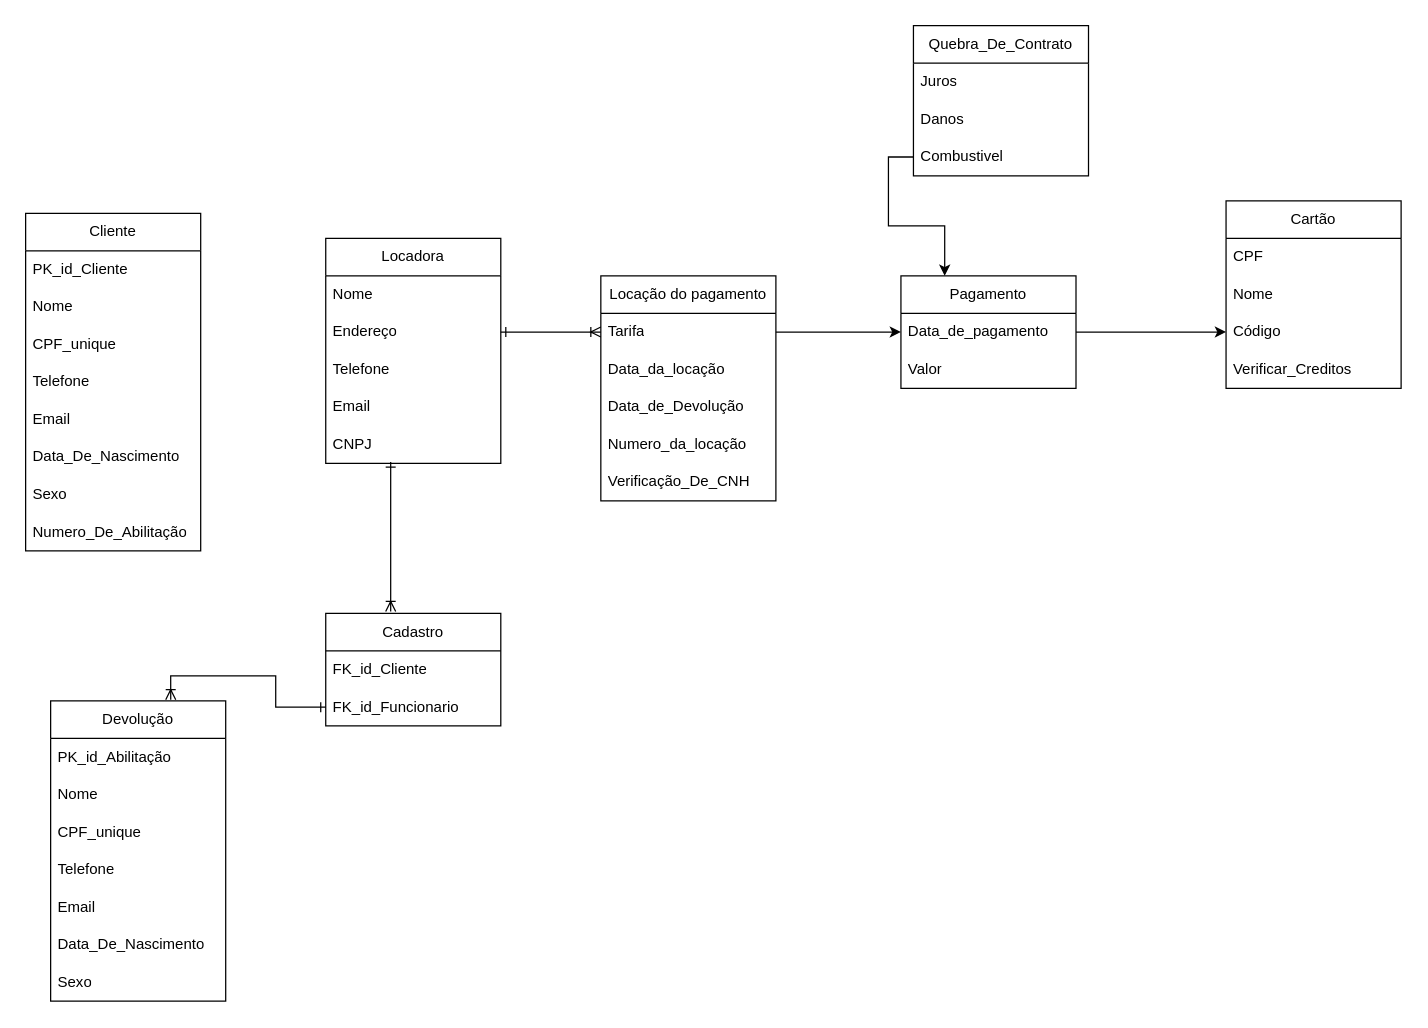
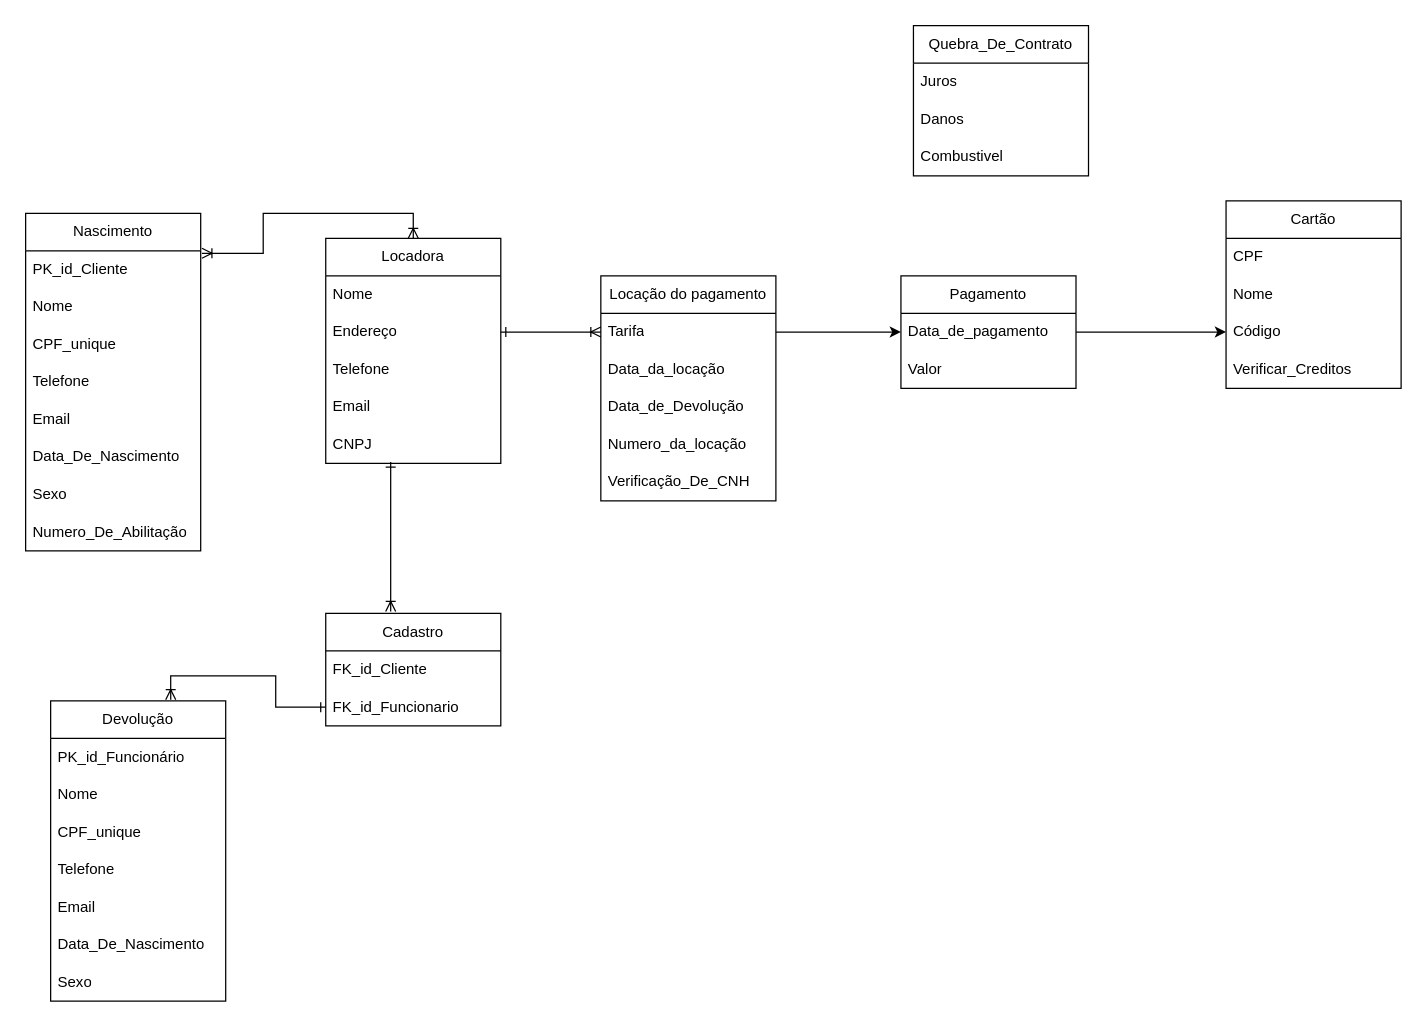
  <mxCell id="0" />
  <mxCell id="1" parent="0" />
- <mxCell id="2" value="Cliente" style="swimlane;fontStyle=0;childLayout=stackLayout;horizontal=1;startSize=30;horizontalStack=0;resizeParent=1;resizeParentMax=0;resizeLast=0;collapsible=1;marginBottom=0;whiteSpace=wrap;html=1;" parent="1" vertex="1"><mxGeometry x="20" y="170" width="140" height="270" as="geometry" /></mxCell>
+ <mxCell id="2" value="Nascimento" style="swimlane;fontStyle=0;childLayout=stackLayout;horizontal=1;startSize=30;horizontalStack=0;resizeParent=1;resizeParentMax=0;resizeLast=0;collapsible=1;marginBottom=0;whiteSpace=wrap;html=1;" parent="1" vertex="1"><mxGeometry x="20" y="170" width="140" height="270" as="geometry" /></mxCell>
  <mxCell id="3" value="PK_id_Cliente" style="text;strokeColor=none;fillColor=none;align=left;verticalAlign=middle;spacingLeft=4;spacingRight=4;overflow=hidden;points=[[0,0.5],[1,0.5]];portConstraint=eastwest;rotatable=0;whiteSpace=wrap;html=1;" parent="2" vertex="1"><mxGeometry y="30" width="140" height="30" as="geometry" /></mxCell>
  <mxCell id="4" value="Nome" style="text;strokeColor=none;fillColor=none;align=left;verticalAlign=middle;spacingLeft=4;spacingRight=4;overflow=hidden;points=[[0,0.5],[1,0.5]];portConstraint=eastwest;rotatable=0;whiteSpace=wrap;html=1;" vertex="1" parent="2"><mxGeometry y="60" width="140" height="30" as="geometry" /></mxCell>
  <mxCell id="5" value="CPF_unique" style="text;strokeColor=none;fillColor=none;align=left;verticalAlign=middle;spacingLeft=4;spacingRight=4;overflow=hidden;points=[[0,0.5],[1,0.5]];portConstraint=eastwest;rotatable=0;whiteSpace=wrap;html=1;" vertex="1" parent="2"><mxGeometry y="90" width="140" height="30" as="geometry" /></mxCell>
  <mxCell id="6" value="Telefone" style="text;strokeColor=none;fillColor=none;align=left;verticalAlign=middle;spacingLeft=4;spacingRight=4;overflow=hidden;points=[[0,0.5],[1,0.5]];portConstraint=eastwest;rotatable=0;whiteSpace=wrap;html=1;" vertex="1" parent="2"><mxGeometry y="120" width="140" height="30" as="geometry" /></mxCell>
  <mxCell id="7" value="Email" style="text;strokeColor=none;fillColor=none;align=left;verticalAlign=middle;spacingLeft=4;spacingRight=4;overflow=hidden;points=[[0,0.5],[1,0.5]];portConstraint=eastwest;rotatable=0;whiteSpace=wrap;html=1;" vertex="1" parent="2"><mxGeometry y="150" width="140" height="30" as="geometry" /></mxCell>
  <mxCell id="8" value="Data_De_Nascimento" style="text;strokeColor=none;fillColor=none;align=left;verticalAlign=middle;spacingLeft=4;spacingRight=4;overflow=hidden;points=[[0,0.5],[1,0.5]];portConstraint=eastwest;rotatable=0;whiteSpace=wrap;html=1;" vertex="1" parent="2"><mxGeometry y="180" width="140" height="30" as="geometry" /></mxCell>
  <mxCell id="9" value="Sexo" style="text;strokeColor=none;fillColor=none;align=left;verticalAlign=middle;spacingLeft=4;spacingRight=4;overflow=hidden;points=[[0,0.5],[1,0.5]];portConstraint=eastwest;rotatable=0;whiteSpace=wrap;html=1;" vertex="1" parent="2"><mxGeometry y="210" width="140" height="30" as="geometry" /></mxCell>
  <mxCell id="10" value="Numero_De_Abilitação" style="text;strokeColor=none;fillColor=none;align=left;verticalAlign=middle;spacingLeft=4;spacingRight=4;overflow=hidden;points=[[0,0.5],[1,0.5]];portConstraint=eastwest;rotatable=0;whiteSpace=wrap;html=1;" vertex="1" parent="2"><mxGeometry y="240" width="140" height="30" as="geometry" /></mxCell>
  <mxCell id="11" style="edgeStyle=orthogonalEdgeStyle;rounded=0;orthogonalLoop=1;jettySize=auto;html=1;exitX=0.686;exitY=-0.004;exitDx=0;exitDy=0;entryX=0;entryY=0.5;entryDx=0;entryDy=0;startArrow=ERoneToMany;startFill=0;endArrow=ERone;endFill=0;exitPerimeter=0;" edge="1" parent="1" source="12" target="45"><mxGeometry relative="1" as="geometry"><Array as="points"><mxPoint x="136" y="540" /><mxPoint x="220" y="540" /><mxPoint x="220" y="565" /></Array></mxGeometry></mxCell>
  <mxCell id="12" value="Devolução" style="swimlane;fontStyle=0;childLayout=stackLayout;horizontal=1;startSize=30;horizontalStack=0;resizeParent=1;resizeParentMax=0;resizeLast=0;collapsible=1;marginBottom=0;whiteSpace=wrap;html=1;" parent="1" vertex="1"><mxGeometry x="40" y="560" width="140" height="240" as="geometry" /></mxCell>
- <mxCell id="13" value="PK_id_Abilitação" style="text;strokeColor=none;fillColor=none;align=left;verticalAlign=middle;spacingLeft=4;spacingRight=4;overflow=hidden;points=[[0,0.5],[1,0.5]];portConstraint=eastwest;rotatable=0;whiteSpace=wrap;html=1;" parent="12" vertex="1"><mxGeometry y="30" width="140" height="30" as="geometry" /></mxCell>
+ <mxCell id="13" value="PK_id_Funcionário" style="text;strokeColor=none;fillColor=none;align=left;verticalAlign=middle;spacingLeft=4;spacingRight=4;overflow=hidden;points=[[0,0.5],[1,0.5]];portConstraint=eastwest;rotatable=0;whiteSpace=wrap;html=1;" parent="12" vertex="1"><mxGeometry y="30" width="140" height="30" as="geometry" /></mxCell>
  <mxCell id="14" value="Nome" style="text;strokeColor=none;fillColor=none;align=left;verticalAlign=middle;spacingLeft=4;spacingRight=4;overflow=hidden;points=[[0,0.5],[1,0.5]];portConstraint=eastwest;rotatable=0;whiteSpace=wrap;html=1;" parent="12" vertex="1"><mxGeometry y="60" width="140" height="30" as="geometry" /></mxCell>
  <mxCell id="15" value="CPF_unique" style="text;strokeColor=none;fillColor=none;align=left;verticalAlign=middle;spacingLeft=4;spacingRight=4;overflow=hidden;points=[[0,0.5],[1,0.5]];portConstraint=eastwest;rotatable=0;whiteSpace=wrap;html=1;" vertex="1" parent="12"><mxGeometry y="90" width="140" height="30" as="geometry" /></mxCell>
  <mxCell id="16" value="Telefone" style="text;strokeColor=none;fillColor=none;align=left;verticalAlign=middle;spacingLeft=4;spacingRight=4;overflow=hidden;points=[[0,0.5],[1,0.5]];portConstraint=eastwest;rotatable=0;whiteSpace=wrap;html=1;" vertex="1" parent="12"><mxGeometry y="120" width="140" height="30" as="geometry" /></mxCell>
  <mxCell id="17" value="Email" style="text;strokeColor=none;fillColor=none;align=left;verticalAlign=middle;spacingLeft=4;spacingRight=4;overflow=hidden;points=[[0,0.5],[1,0.5]];portConstraint=eastwest;rotatable=0;whiteSpace=wrap;html=1;" vertex="1" parent="12"><mxGeometry y="150" width="140" height="30" as="geometry" /></mxCell>
  <mxCell id="18" value="Data_De_Nascimento" style="text;strokeColor=none;fillColor=none;align=left;verticalAlign=middle;spacingLeft=4;spacingRight=4;overflow=hidden;points=[[0,0.5],[1,0.5]];portConstraint=eastwest;rotatable=0;whiteSpace=wrap;html=1;" vertex="1" parent="12"><mxGeometry y="180" width="140" height="30" as="geometry" /></mxCell>
  <mxCell id="19" value="Sexo" style="text;strokeColor=none;fillColor=none;align=left;verticalAlign=middle;spacingLeft=4;spacingRight=4;overflow=hidden;points=[[0,0.5],[1,0.5]];portConstraint=eastwest;rotatable=0;whiteSpace=wrap;html=1;" vertex="1" parent="12"><mxGeometry y="210" width="140" height="30" as="geometry" /></mxCell>
  <mxCell id="20" value="Locação do pagamento" style="swimlane;fontStyle=0;childLayout=stackLayout;horizontal=1;startSize=30;horizontalStack=0;resizeParent=1;resizeParentMax=0;resizeLast=0;collapsible=1;marginBottom=0;whiteSpace=wrap;html=1;" parent="1" vertex="1"><mxGeometry x="480" y="220" width="140" height="180" as="geometry" /></mxCell>
  <mxCell id="21" value="Tarifa" style="text;strokeColor=none;fillColor=none;align=left;verticalAlign=middle;spacingLeft=4;spacingRight=4;overflow=hidden;points=[[0,0.5],[1,0.5]];portConstraint=eastwest;rotatable=0;whiteSpace=wrap;html=1;" parent="20" vertex="1"><mxGeometry y="30" width="140" height="30" as="geometry" /></mxCell>
  <mxCell id="22" value="Data_da_locação" style="text;strokeColor=none;fillColor=none;align=left;verticalAlign=middle;spacingLeft=4;spacingRight=4;overflow=hidden;points=[[0,0.5],[1,0.5]];portConstraint=eastwest;rotatable=0;whiteSpace=wrap;html=1;" parent="20" vertex="1"><mxGeometry y="60" width="140" height="30" as="geometry" /></mxCell>
  <mxCell id="23" value="Data_de_Devolução" style="text;strokeColor=none;fillColor=none;align=left;verticalAlign=middle;spacingLeft=4;spacingRight=4;overflow=hidden;points=[[0,0.5],[1,0.5]];portConstraint=eastwest;rotatable=0;whiteSpace=wrap;html=1;" parent="20" vertex="1"><mxGeometry y="90" width="140" height="30" as="geometry" /></mxCell>
  <mxCell id="24" value="Numero_da_locação" style="text;strokeColor=none;fillColor=none;align=left;verticalAlign=middle;spacingLeft=4;spacingRight=4;overflow=hidden;points=[[0,0.5],[1,0.5]];portConstraint=eastwest;rotatable=0;whiteSpace=wrap;html=1;" vertex="1" parent="20"><mxGeometry y="120" width="140" height="30" as="geometry" /></mxCell>
  <mxCell id="25" value="Verificação_De_CNH" style="text;strokeColor=none;fillColor=none;align=left;verticalAlign=middle;spacingLeft=4;spacingRight=4;overflow=hidden;points=[[0,0.5],[1,0.5]];portConstraint=eastwest;rotatable=0;whiteSpace=wrap;html=1;" vertex="1" parent="20"><mxGeometry y="150" width="140" height="30" as="geometry" /></mxCell>
  <mxCell id="26" value="Locadora" style="swimlane;fontStyle=0;childLayout=stackLayout;horizontal=1;startSize=30;horizontalStack=0;resizeParent=1;resizeParentMax=0;resizeLast=0;collapsible=1;marginBottom=0;whiteSpace=wrap;html=1;" vertex="1" parent="1"><mxGeometry x="260" y="190" width="140" height="180" as="geometry" /></mxCell>
  <mxCell id="27" value="Nome" style="text;strokeColor=none;fillColor=none;align=left;verticalAlign=middle;spacingLeft=4;spacingRight=4;overflow=hidden;points=[[0,0.5],[1,0.5]];portConstraint=eastwest;rotatable=0;whiteSpace=wrap;html=1;" vertex="1" parent="26"><mxGeometry y="30" width="140" height="30" as="geometry" /></mxCell>
  <mxCell id="28" value="Endereço" style="text;strokeColor=none;fillColor=none;align=left;verticalAlign=middle;spacingLeft=4;spacingRight=4;overflow=hidden;points=[[0,0.5],[1,0.5]];portConstraint=eastwest;rotatable=0;whiteSpace=wrap;html=1;" vertex="1" parent="26"><mxGeometry y="60" width="140" height="30" as="geometry" /></mxCell>
  <mxCell id="29" value="Telefone" style="text;strokeColor=none;fillColor=none;align=left;verticalAlign=middle;spacingLeft=4;spacingRight=4;overflow=hidden;points=[[0,0.5],[1,0.5]];portConstraint=eastwest;rotatable=0;whiteSpace=wrap;html=1;" vertex="1" parent="26"><mxGeometry y="90" width="140" height="30" as="geometry" /></mxCell>
  <mxCell id="30" value="Email" style="text;strokeColor=none;fillColor=none;align=left;verticalAlign=middle;spacingLeft=4;spacingRight=4;overflow=hidden;points=[[0,0.5],[1,0.5]];portConstraint=eastwest;rotatable=0;whiteSpace=wrap;html=1;" vertex="1" parent="26"><mxGeometry y="120" width="140" height="30" as="geometry" /></mxCell>
  <mxCell id="31" value="CNPJ" style="text;strokeColor=none;fillColor=none;align=left;verticalAlign=middle;spacingLeft=4;spacingRight=4;overflow=hidden;points=[[0,0.5],[1,0.5]];portConstraint=eastwest;rotatable=0;whiteSpace=wrap;html=1;" vertex="1" parent="26"><mxGeometry y="150" width="140" height="30" as="geometry" /></mxCell>
+ <mxCell id="32" style="edgeStyle=orthogonalEdgeStyle;rounded=0;orthogonalLoop=1;jettySize=auto;html=1;exitX=0.5;exitY=0;exitDx=0;exitDy=0;entryX=1.007;entryY=0.067;entryDx=0;entryDy=0;entryPerimeter=0;startArrow=ERoneToMany;startFill=0;endArrow=ERoneToMany;endFill=0;" edge="1" parent="1" source="26" target="3"><mxGeometry relative="1" as="geometry" /></mxCell>
  <mxCell id="33" value="Pagamento" style="swimlane;fontStyle=0;childLayout=stackLayout;horizontal=1;startSize=30;horizontalStack=0;resizeParent=1;resizeParentMax=0;resizeLast=0;collapsible=1;marginBottom=0;whiteSpace=wrap;html=1;" vertex="1" parent="1"><mxGeometry x="720" y="220" width="140" height="90" as="geometry" /></mxCell>
  <mxCell id="34" value="Data_de_pagamento" style="text;strokeColor=none;fillColor=none;align=left;verticalAlign=middle;spacingLeft=4;spacingRight=4;overflow=hidden;points=[[0,0.5],[1,0.5]];portConstraint=eastwest;rotatable=0;whiteSpace=wrap;html=1;" vertex="1" parent="33"><mxGeometry y="30" width="140" height="30" as="geometry" /></mxCell>
  <mxCell id="35" value="Valor" style="text;strokeColor=none;fillColor=none;align=left;verticalAlign=middle;spacingLeft=4;spacingRight=4;overflow=hidden;points=[[0,0.5],[1,0.5]];portConstraint=eastwest;rotatable=0;whiteSpace=wrap;html=1;" vertex="1" parent="33"><mxGeometry y="60" width="140" height="30" as="geometry" /></mxCell>
  <mxCell id="36" style="edgeStyle=orthogonalEdgeStyle;rounded=0;orthogonalLoop=1;jettySize=auto;html=1;exitX=1;exitY=0.5;exitDx=0;exitDy=0;entryX=0;entryY=0.5;entryDx=0;entryDy=0;" edge="1" parent="1" source="21" target="34"><mxGeometry relative="1" as="geometry" /></mxCell>
  <mxCell id="37" value="Cartão" style="swimlane;fontStyle=0;childLayout=stackLayout;horizontal=1;startSize=30;horizontalStack=0;resizeParent=1;resizeParentMax=0;resizeLast=0;collapsible=1;marginBottom=0;whiteSpace=wrap;html=1;" vertex="1" parent="1"><mxGeometry x="980" y="160" width="140" height="150" as="geometry" /></mxCell>
  <mxCell id="38" value="CPF" style="text;strokeColor=none;fillColor=none;align=left;verticalAlign=middle;spacingLeft=4;spacingRight=4;overflow=hidden;points=[[0,0.5],[1,0.5]];portConstraint=eastwest;rotatable=0;whiteSpace=wrap;html=1;" vertex="1" parent="37"><mxGeometry y="30" width="140" height="30" as="geometry" /></mxCell>
  <mxCell id="39" value="Nome" style="text;strokeColor=none;fillColor=none;align=left;verticalAlign=middle;spacingLeft=4;spacingRight=4;overflow=hidden;points=[[0,0.5],[1,0.5]];portConstraint=eastwest;rotatable=0;whiteSpace=wrap;html=1;" vertex="1" parent="37"><mxGeometry y="60" width="140" height="30" as="geometry" /></mxCell>
  <mxCell id="40" value="Código" style="text;strokeColor=none;fillColor=none;align=left;verticalAlign=middle;spacingLeft=4;spacingRight=4;overflow=hidden;points=[[0,0.5],[1,0.5]];portConstraint=eastwest;rotatable=0;whiteSpace=wrap;html=1;" vertex="1" parent="37"><mxGeometry y="90" width="140" height="30" as="geometry" /></mxCell>
  <mxCell id="41" value="Verificar_Creditos" style="text;strokeColor=none;fillColor=none;align=left;verticalAlign=middle;spacingLeft=4;spacingRight=4;overflow=hidden;points=[[0,0.5],[1,0.5]];portConstraint=eastwest;rotatable=0;whiteSpace=wrap;html=1;" vertex="1" parent="37"><mxGeometry y="120" width="140" height="30" as="geometry" /></mxCell>
  <mxCell id="42" style="edgeStyle=orthogonalEdgeStyle;rounded=0;orthogonalLoop=1;jettySize=auto;html=1;exitX=1;exitY=0.5;exitDx=0;exitDy=0;entryX=0;entryY=0.5;entryDx=0;entryDy=0;" edge="1" parent="1" source="34" target="40"><mxGeometry relative="1" as="geometry" /></mxCell>
  <mxCell id="43" value="Cadastro" style="swimlane;fontStyle=0;childLayout=stackLayout;horizontal=1;startSize=30;horizontalStack=0;resizeParent=1;resizeParentMax=0;resizeLast=0;collapsible=1;marginBottom=0;whiteSpace=wrap;html=1;" vertex="1" parent="1"><mxGeometry x="260" y="490" width="140" height="90" as="geometry"><mxRectangle x="700" y="140" width="90" height="30" as="alternateBounds" /></mxGeometry></mxCell>
  <mxCell id="44" value="FK_id_Cliente" style="text;strokeColor=none;fillColor=none;align=left;verticalAlign=middle;spacingLeft=4;spacingRight=4;overflow=hidden;points=[[0,0.5],[1,0.5]];portConstraint=eastwest;rotatable=0;whiteSpace=wrap;html=1;" vertex="1" parent="43"><mxGeometry y="30" width="140" height="30" as="geometry" /></mxCell>
  <mxCell id="45" value="FK_id_Funcionario" style="text;strokeColor=none;fillColor=none;align=left;verticalAlign=middle;spacingLeft=4;spacingRight=4;overflow=hidden;points=[[0,0.5],[1,0.5]];portConstraint=eastwest;rotatable=0;whiteSpace=wrap;html=1;" vertex="1" parent="43"><mxGeometry y="60" width="140" height="30" as="geometry" /></mxCell>
  <mxCell id="46" style="edgeStyle=orthogonalEdgeStyle;rounded=0;orthogonalLoop=1;jettySize=auto;html=1;entryX=0.371;entryY=-0.017;entryDx=0;entryDy=0;entryPerimeter=0;endArrow=ERoneToMany;endFill=0;startArrow=ERone;startFill=0;exitX=0.371;exitY=0.967;exitDx=0;exitDy=0;exitPerimeter=0;" edge="1" parent="1" source="31" target="43"><mxGeometry relative="1" as="geometry" /></mxCell>
  <mxCell id="47" style="edgeStyle=orthogonalEdgeStyle;rounded=0;orthogonalLoop=1;jettySize=auto;html=1;exitX=0;exitY=0.5;exitDx=0;exitDy=0;entryX=1;entryY=0.5;entryDx=0;entryDy=0;endArrow=ERone;endFill=0;startArrow=ERoneToMany;startFill=0;" edge="1" parent="1" source="21" target="28"><mxGeometry relative="1" as="geometry" /></mxCell>
  <mxCell id="48" value="Quebra_De_Contrato" style="swimlane;fontStyle=0;childLayout=stackLayout;horizontal=1;startSize=30;horizontalStack=0;resizeParent=1;resizeParentMax=0;resizeLast=0;collapsible=1;marginBottom=0;whiteSpace=wrap;html=1;" vertex="1" parent="1"><mxGeometry x="730" y="20" width="140" height="120" as="geometry" /></mxCell>
  <mxCell id="49" value="Juros" style="text;strokeColor=none;fillColor=none;align=left;verticalAlign=middle;spacingLeft=4;spacingRight=4;overflow=hidden;points=[[0,0.5],[1,0.5]];portConstraint=eastwest;rotatable=0;whiteSpace=wrap;html=1;" vertex="1" parent="48"><mxGeometry y="30" width="140" height="30" as="geometry" /></mxCell>
  <mxCell id="50" value="Danos" style="text;strokeColor=none;fillColor=none;align=left;verticalAlign=middle;spacingLeft=4;spacingRight=4;overflow=hidden;points=[[0,0.5],[1,0.5]];portConstraint=eastwest;rotatable=0;whiteSpace=wrap;html=1;" vertex="1" parent="48"><mxGeometry y="60" width="140" height="30" as="geometry" /></mxCell>
  <mxCell id="51" value="Combustivel" style="text;strokeColor=none;fillColor=none;align=left;verticalAlign=middle;spacingLeft=4;spacingRight=4;overflow=hidden;points=[[0,0.5],[1,0.5]];portConstraint=eastwest;rotatable=0;whiteSpace=wrap;html=1;" vertex="1" parent="48"><mxGeometry y="90" width="140" height="30" as="geometry" /></mxCell>
- <mxCell id="52" style="edgeStyle=orthogonalEdgeStyle;rounded=0;orthogonalLoop=1;jettySize=auto;html=1;exitX=0;exitY=0.5;exitDx=0;exitDy=0;entryX=0.25;entryY=0;entryDx=0;entryDy=0;" edge="1" parent="1" source="51" target="33"><mxGeometry relative="1" as="geometry" /></mxCell>
